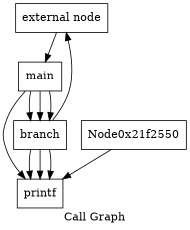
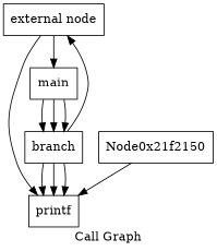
  digraph {
    label="Call Graph"
    node [shape=record]
    n1 [label="{external node}"]
    n2 [label="{printf}"]
    n3 [label="{main}"]
    n4 [label="{branch}"]
-   Node0x21f2550 [shape=box]
-   n3 -> n2
+   Node0x21f2550 [shape=box label=Node0x21f2150]
+   n1 -> n2
    n1 -> n3
    n3 -> n4
    n3 -> n4
    n3 -> n4
    n4 -> n1
    n4 -> n2
    n4 -> n2
    n4 -> n2
    Node0x21f2550 -> n2
  }
